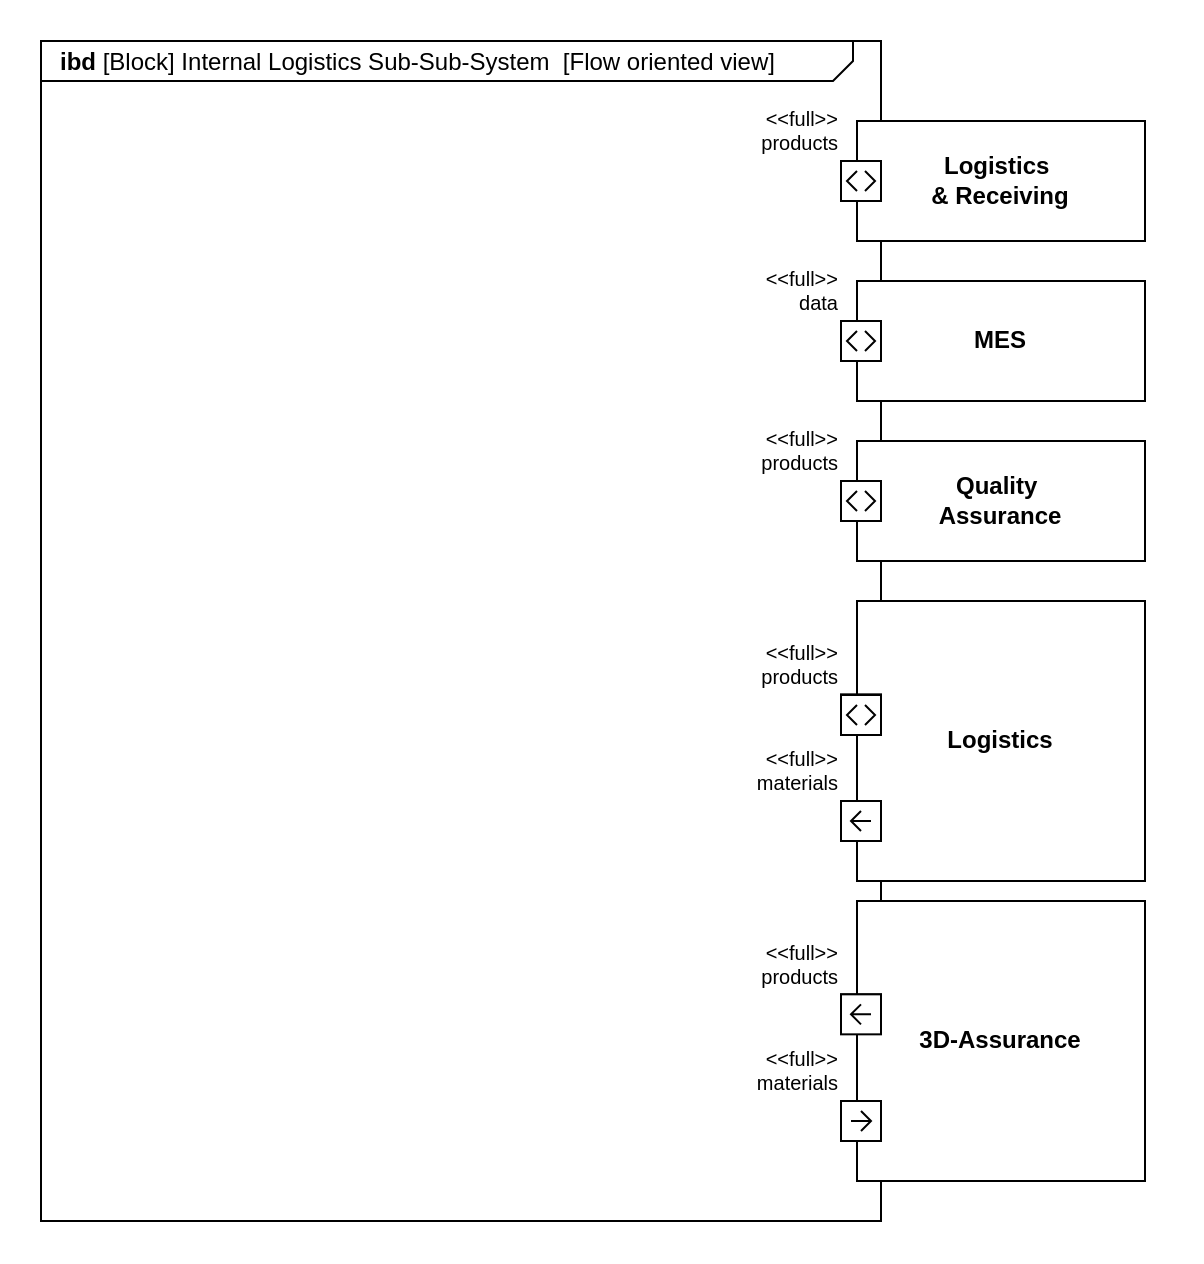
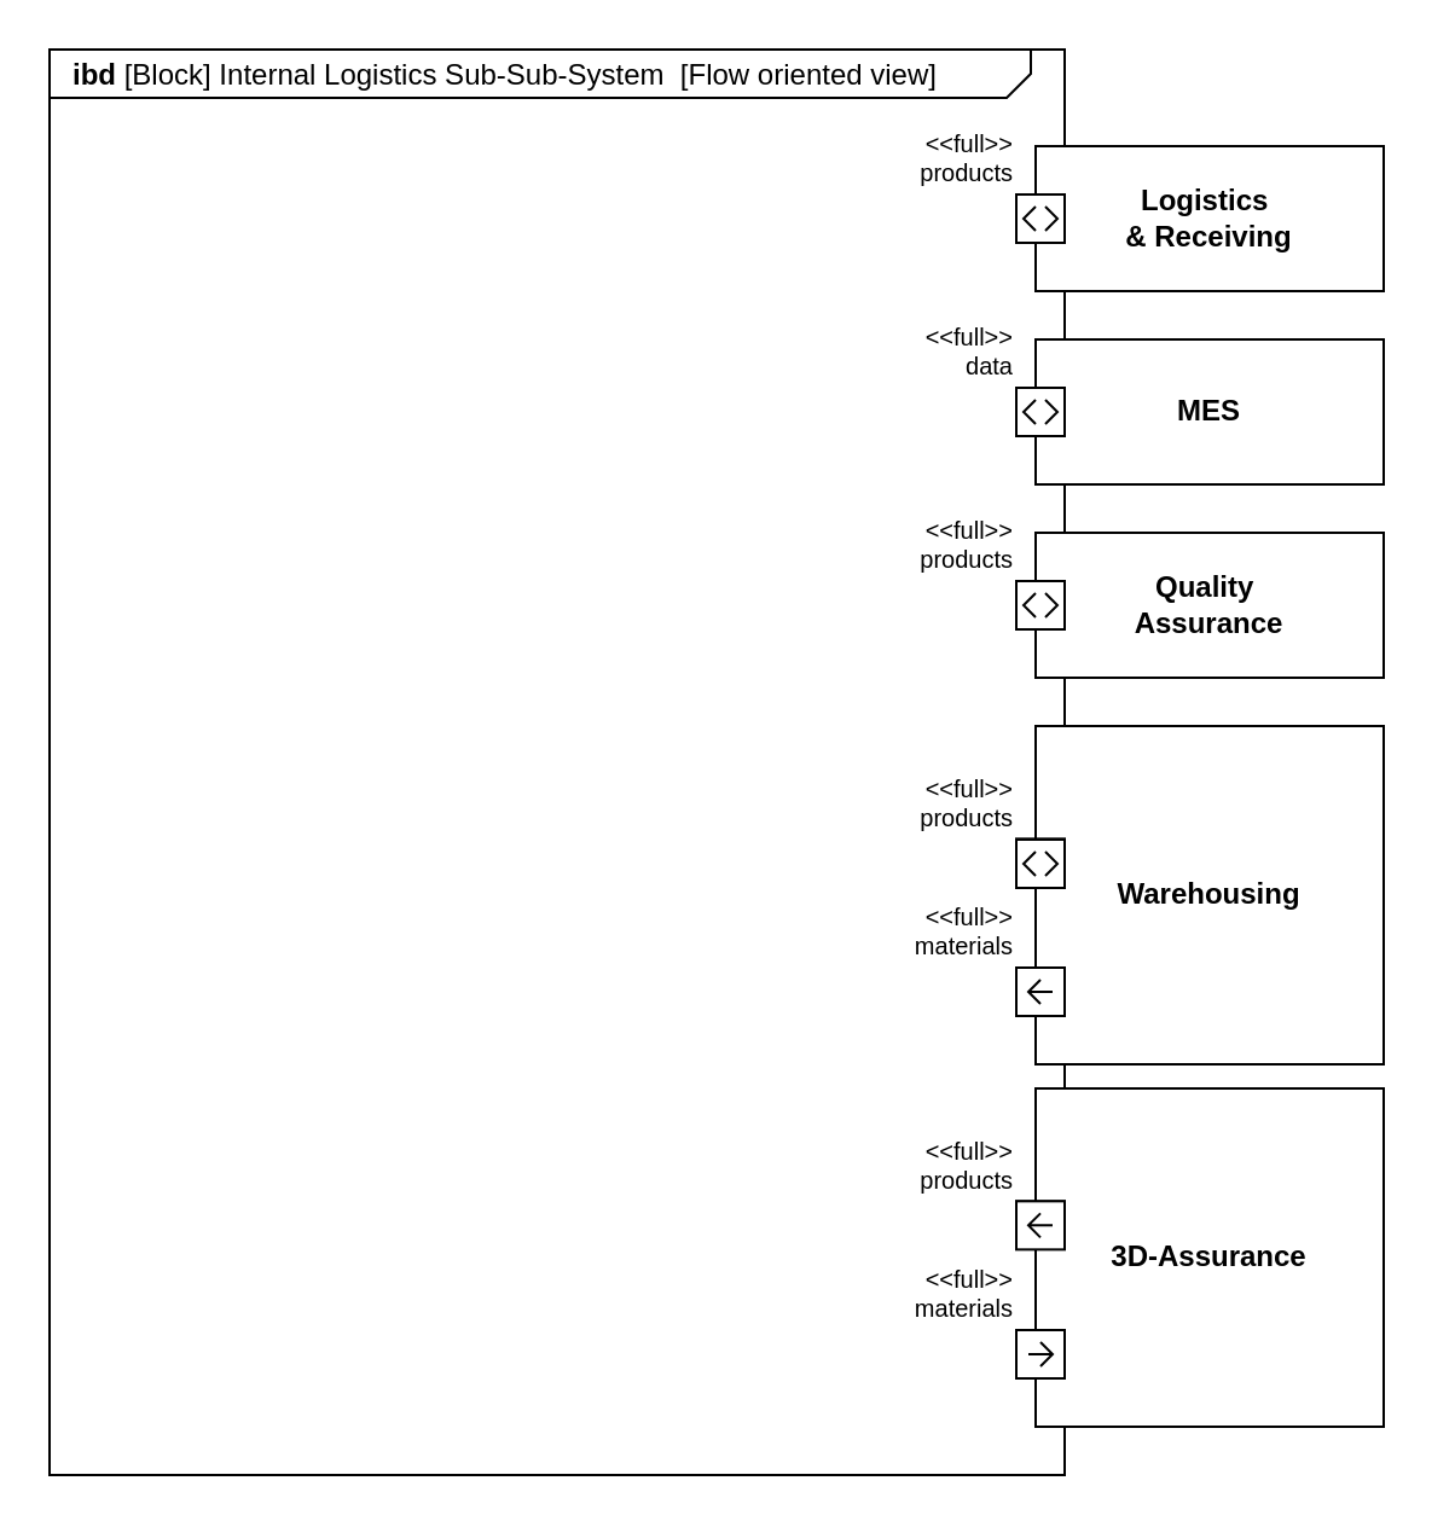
  <mxCell id="0" />
  <mxCell id="1" parent="0" />
  <mxCell id="2" value="&lt;p style=&quot;margin:0px;margin-top:4px;margin-left:10px;text-align:left;&quot;&gt;&lt;b&gt;ibd&lt;/b&gt; [Block] Internal Logistics Sub-Sub-System&amp;nbsp; [Flow oriented view]&lt;br&gt;&lt;/p&gt;" style="html=1;shape=mxgraph.sysml.package;labelX=406;align=left;spacingLeft=10;overflow=fill;recursiveResize=0;" vertex="1" parent="1"><mxGeometry x="20" y="20" width="420" height="590" as="geometry" /></mxCell>
  <mxCell id="3" value="MES" style="html=1;shape=mxgraph.sysml.port1;fontStyle=1;whiteSpace=wrap;align=center;" vertex="1" parent="1"><mxGeometry x="420" y="140" width="160" height="60" as="geometry" /></mxCell>
  <mxCell id="4" value="&amp;lt;&amp;lt;full&amp;gt;&amp;gt;&lt;br&gt;data" style="strokeColor=inherit;fillColor=inherit;gradientColor=inherit;shape=rect;points=[[0,0.5,0]];html=1;resizable=1;align=right;verticalAlign=bottom;labelPosition=left;verticalLabelPosition=top;labelBackgroundColor=none;fontSize=10;paart=1;" vertex="1" parent="3"><mxGeometry y="20" width="20" height="20" as="geometry" /></mxCell>
  <mxCell id="5" value="" style="html=1;shape=mxgraph.sysml.port;sysMLPortType=doubleH;" vertex="1" parent="3"><mxGeometry y="20" width="20" height="20" as="geometry" /></mxCell>
  <mxCell id="6" value="&lt;div&gt;Logistics&amp;nbsp;&lt;/div&gt;&lt;div&gt;&amp;amp; Receiving&lt;/div&gt;" style="html=1;shape=mxgraph.sysml.port1;fontStyle=1;whiteSpace=wrap;align=center;" vertex="1" parent="1"><mxGeometry x="420" y="60" width="160" height="60" as="geometry" /></mxCell>
  <mxCell id="7" value="&lt;div&gt;&amp;lt;&amp;lt;full&amp;gt;&amp;gt;&lt;/div&gt;&lt;div&gt;products&lt;/div&gt;" style="strokeColor=inherit;fillColor=inherit;gradientColor=inherit;shape=rect;points=[[0,0.5,0]];html=1;resizable=1;align=right;verticalAlign=bottom;labelPosition=left;verticalLabelPosition=top;labelBackgroundColor=none;fontSize=10;paart=1;" vertex="1" parent="6"><mxGeometry y="20" width="20" height="20" as="geometry" /></mxCell>
  <mxCell id="8" value="" style="html=1;shape=mxgraph.sysml.port;sysMLPortType=doubleH;" vertex="1" parent="6"><mxGeometry y="20" width="20" height="20" as="geometry" /></mxCell>
  <mxCell id="9" value="&lt;div&gt;Quality&amp;nbsp;&lt;/div&gt;&lt;div&gt;Assurance&lt;/div&gt;" style="html=1;shape=mxgraph.sysml.port1;fontStyle=1;whiteSpace=wrap;align=center;" vertex="1" parent="1"><mxGeometry x="420" y="220" width="160" height="60" as="geometry" /></mxCell>
  <mxCell id="10" value="&lt;div&gt;&amp;lt;&amp;lt;full&amp;gt;&amp;gt;&lt;/div&gt;&lt;div&gt;products&lt;/div&gt;" style="strokeColor=inherit;fillColor=inherit;gradientColor=inherit;shape=mxgraph.sysml.port;html=1;resizable=1;align=right;verticalAlign=bottom;labelPosition=left;verticalLabelPosition=top;labelBackgroundColor=none;fontSize=10;paart=1;sysMLPortType=doubleH;" vertex="1" parent="9"><mxGeometry y="20" width="20" height="20" as="geometry" /></mxCell>
- <mxCell id="11" value="Logistics" style="html=1;shape=mxgraph.sysml.port1;fontStyle=1;whiteSpace=wrap;align=center;" vertex="1" parent="1"><mxGeometry x="420" y="300" width="160" height="140" as="geometry" /></mxCell>
+ <mxCell id="11" value="Warehousing" style="html=1;shape=mxgraph.sysml.port1;fontStyle=1;whiteSpace=wrap;align=center;" vertex="1" parent="1"><mxGeometry x="420" y="300" width="160" height="140" as="geometry" /></mxCell>
  <mxCell id="12" value="&lt;div&gt;&amp;lt;&amp;lt;full&amp;gt;&amp;gt;&lt;/div&gt;&lt;div&gt;products&lt;br&gt;&lt;/div&gt;" style="strokeColor=inherit;fillColor=inherit;gradientColor=inherit;shape=rect;points=[[0,0.5,0]];html=1;resizable=1;align=right;verticalAlign=bottom;labelPosition=left;verticalLabelPosition=top;labelBackgroundColor=none;fontSize=10;paart=1;" vertex="1" parent="11"><mxGeometry y="46.67" width="20" height="13.33" as="geometry" /></mxCell>
  <mxCell id="13" value="&lt;div&gt;&amp;lt;&amp;lt;full&amp;gt;&amp;gt;&lt;/div&gt;&lt;div&gt;materials&lt;/div&gt;" style="strokeColor=inherit;fillColor=inherit;gradientColor=inherit;shape=rect;points=[[0,0.5,0]];html=1;resizable=1;align=right;verticalAlign=bottom;labelPosition=left;verticalLabelPosition=top;labelBackgroundColor=none;fontSize=10;paart=1;" vertex="1" parent="11"><mxGeometry y="100" width="20" height="20" as="geometry" /></mxCell>
  <mxCell id="14" value="" style="html=1;shape=mxgraph.sysml.port;sysMLPortType=doubleH;" vertex="1" parent="11"><mxGeometry y="47" width="20" height="20" as="geometry" /></mxCell>
  <mxCell id="15" value="" style="html=1;shape=mxgraph.sysml.port;sysMLPortType=flowN;rotation=-90;" vertex="1" parent="11"><mxGeometry y="100" width="20" height="20" as="geometry" /></mxCell>
  <mxCell id="16" value="3D-Assurance" style="html=1;shape=mxgraph.sysml.port1;fontStyle=1;whiteSpace=wrap;align=center;" vertex="1" parent="1"><mxGeometry x="420" y="450" width="160" height="140" as="geometry" /></mxCell>
  <mxCell id="17" value="&lt;div&gt;&amp;lt;&amp;lt;full&amp;gt;&amp;gt;&lt;/div&gt;&lt;div&gt;products&lt;br&gt;&lt;/div&gt;" style="strokeColor=inherit;fillColor=inherit;gradientColor=inherit;shape=rect;points=[[0,0.5,0]];html=1;resizable=1;align=right;verticalAlign=bottom;labelPosition=left;verticalLabelPosition=top;labelBackgroundColor=none;fontSize=10;paart=1;" vertex="1" parent="16"><mxGeometry y="46.67" width="20" height="13.33" as="geometry" /></mxCell>
  <mxCell id="18" value="&lt;div&gt;&amp;lt;&amp;lt;full&amp;gt;&amp;gt;&lt;/div&gt;&lt;div&gt;materials&lt;/div&gt;" style="strokeColor=inherit;fillColor=inherit;gradientColor=inherit;shape=rect;points=[[0,0.5,0]];html=1;resizable=1;align=right;verticalAlign=bottom;labelPosition=left;verticalLabelPosition=top;labelBackgroundColor=none;fontSize=10;paart=1;" vertex="1" parent="16"><mxGeometry y="100" width="20" height="20" as="geometry" /></mxCell>
  <mxCell id="19" value="" style="html=1;shape=mxgraph.sysml.port;sysMLPortType=flowN;rotation=90;" vertex="1" parent="16"><mxGeometry y="100" width="20" height="20" as="geometry" /></mxCell>
  <mxCell id="20" value="" style="html=1;shape=mxgraph.sysml.port;sysMLPortType=flowN;rotation=-90;" vertex="1" parent="16"><mxGeometry y="46.67" width="20" height="20" as="geometry" /></mxCell>
